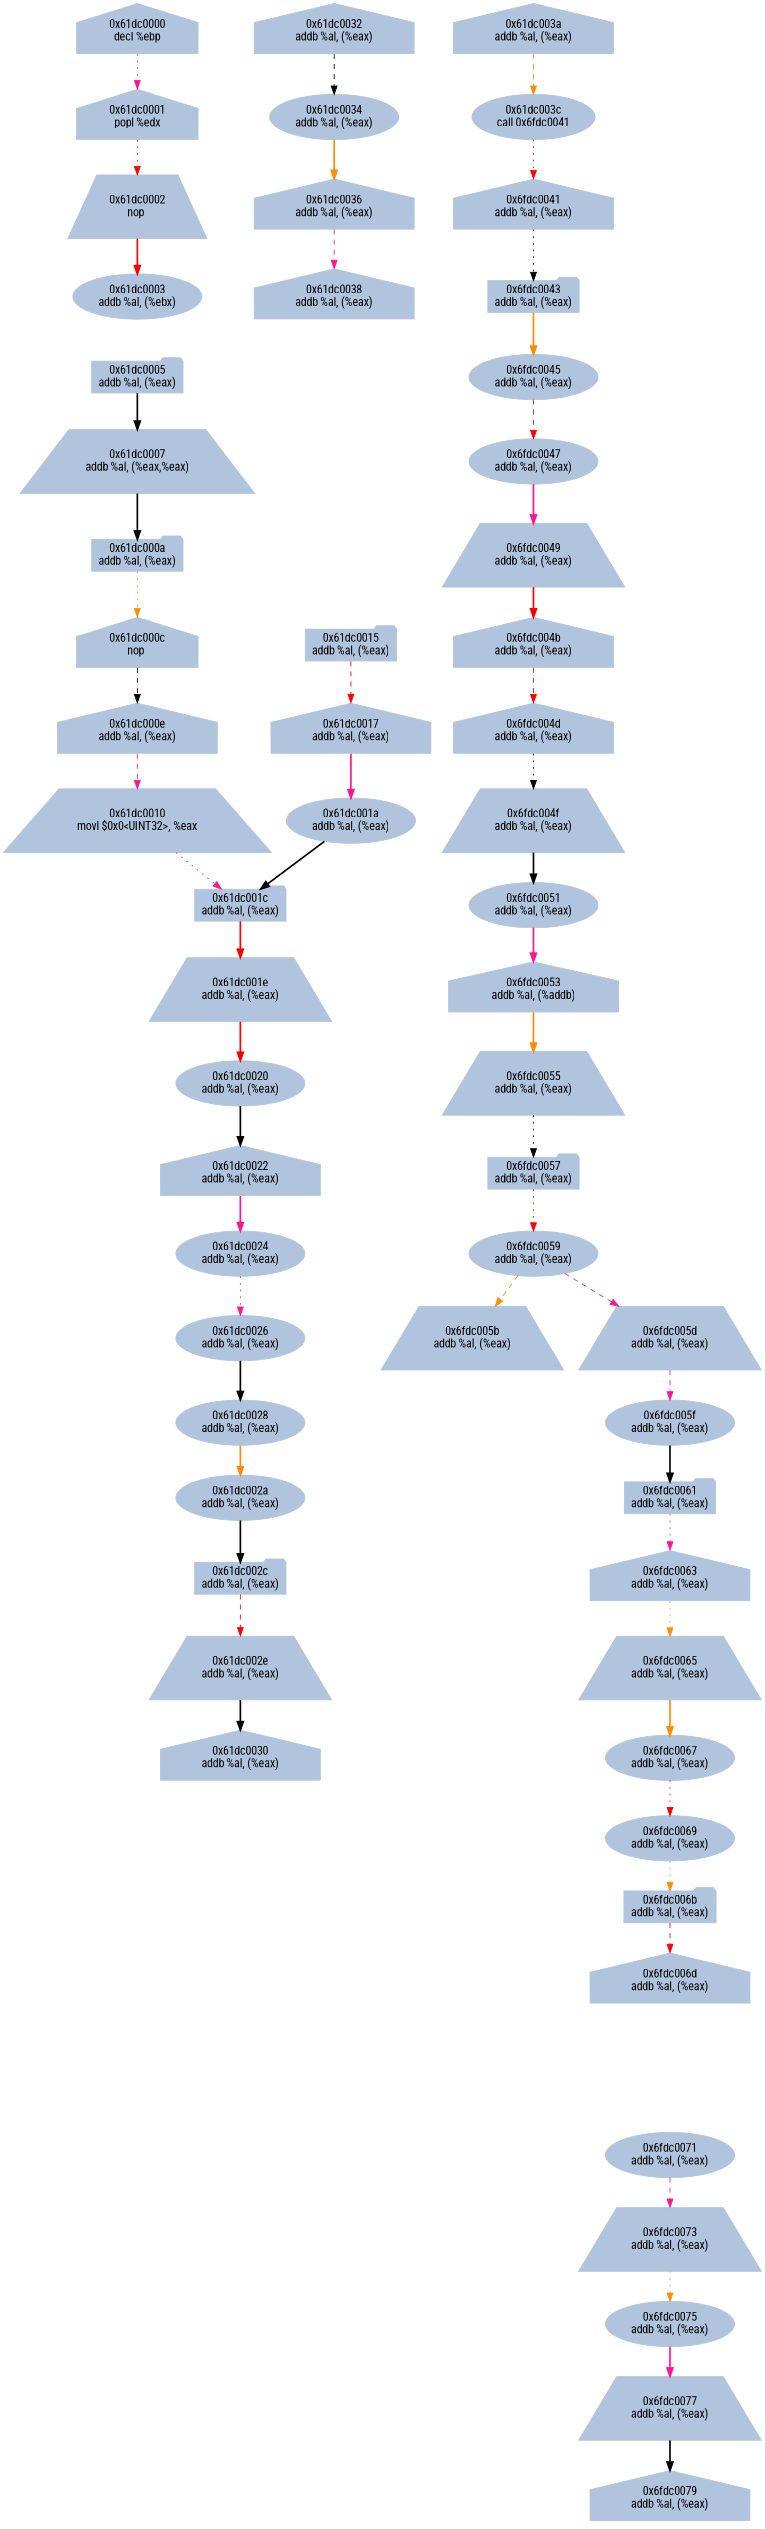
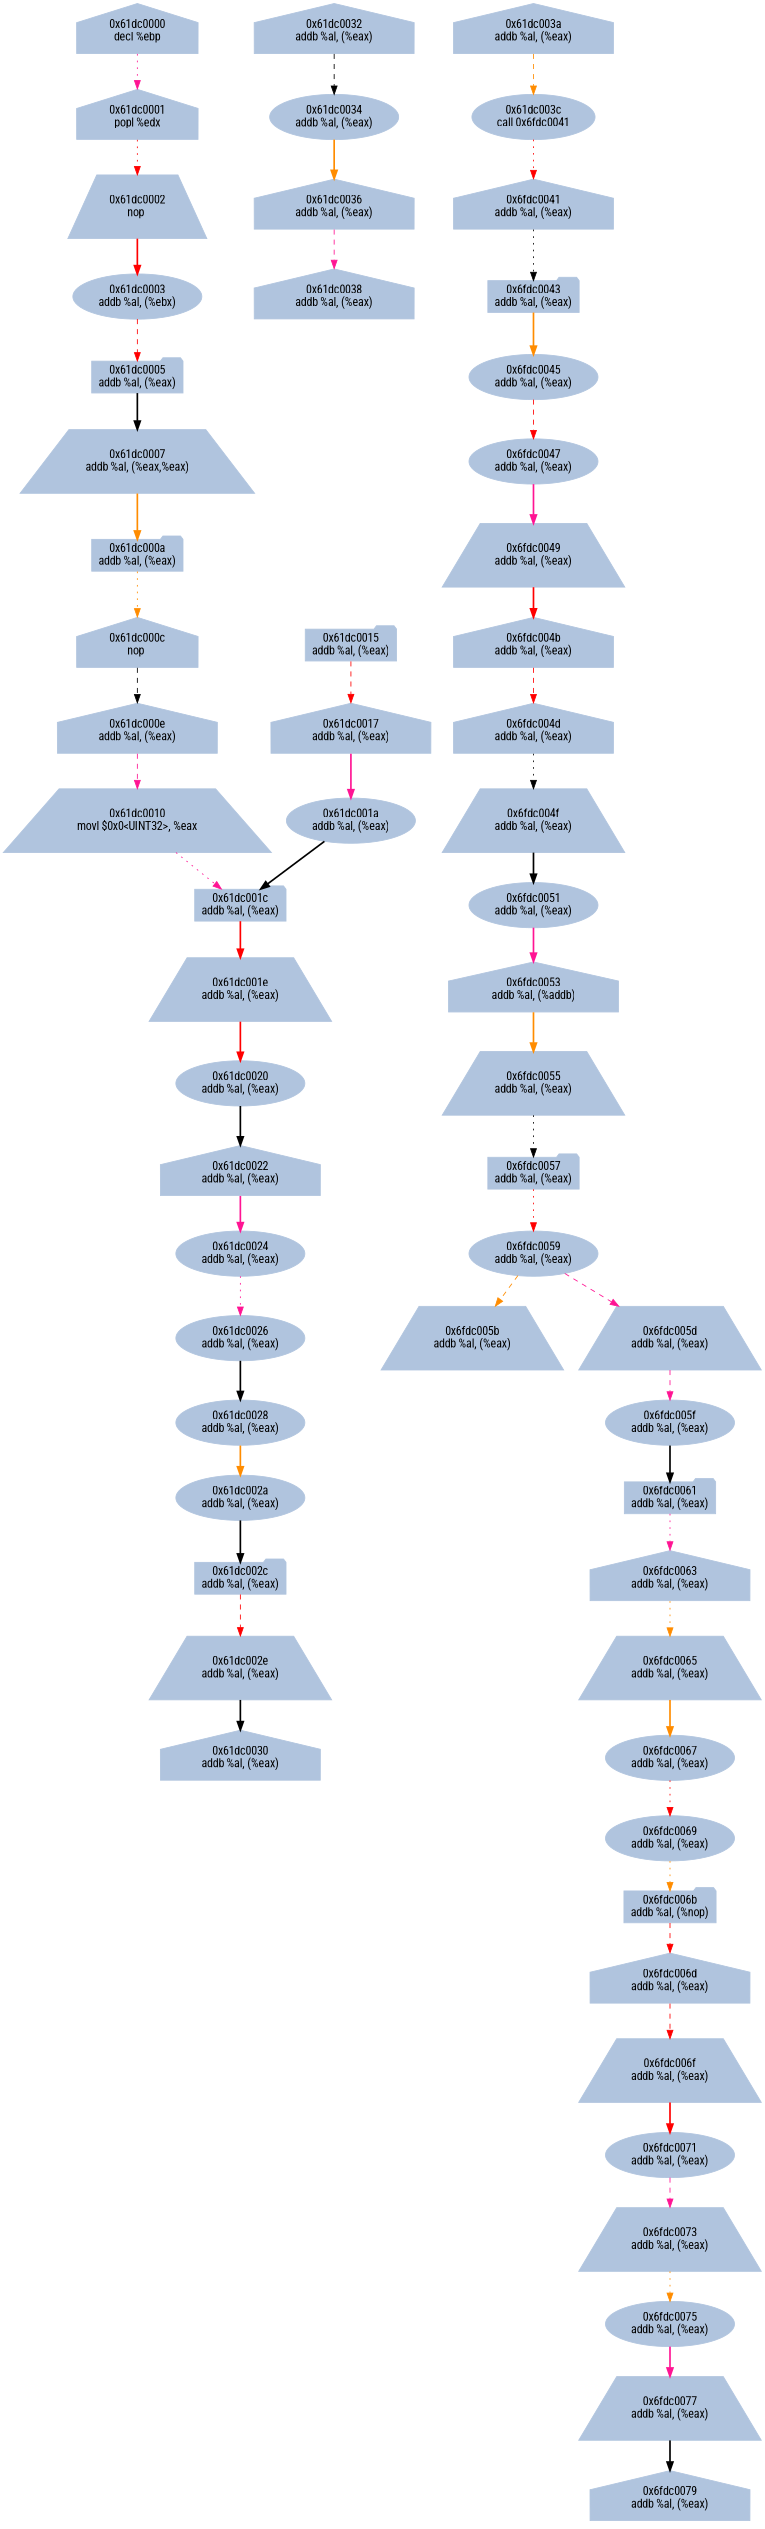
  digraph {
    fontname="Roboto Condensed"
    node [color=lightsteelblue fillcolor=lightsteelblue fontname="Roboto Condensed" shape=house style=filled]
    edge [color=red fontname="Roboto Condensed" style=bold]
    n1 [label="0x61dc0000\ndecl %ebp"]
    n2 [label="0x61dc0001\npopl %edx"]
    n3 [label="0x61dc0002\nnop " shape=trapezium]
    n4 [label="0x61dc0003\naddb %al, (%ebx)" shape=ellipse]
    n5 [label="0x61dc0005\naddb %al, (%eax)" shape=folder]
    n6 [label="0x61dc0007\naddb %al, (%eax,%eax)" shape=trapezium]
    n7 [label="0x61dc000a\naddb %al, (%eax)" shape=folder]
    n8 [label="0x61dc000c\nnop "]
    n9 [label="0x61dc000e\naddb %al, (%eax)"]
    n10 [label="0x61dc0010\nmovl $0x0<UINT32>, %eax" shape=trapezium]
    n11 [label="0x61dc001c\naddb %al, (%eax)" shape=folder]
    n12 [label="0x61dc0015\naddb %al, (%eax)" shape=folder]
    n13 [label="0x61dc0017\naddb %al, (%eax)"]
    n14 [label="0x61dc001a\naddb %al, (%eax)" shape=ellipse]
    n15 [label="0x61dc001e\naddb %al, (%eax)" shape=trapezium]
    n16 [label="0x61dc0020\naddb %al, (%eax)" shape=ellipse]
    n17 [label="0x61dc0022\naddb %al, (%eax)"]
    n18 [label="0x61dc0024\naddb %al, (%eax)" shape=ellipse]
    n19 [label="0x61dc0026\naddb %al, (%eax)" shape=ellipse]
    n20 [label="0x61dc0028\naddb %al, (%eax)" shape=ellipse]
    n21 [label="0x61dc002a\naddb %al, (%eax)" shape=ellipse]
    n22 [label="0x61dc002c\naddb %al, (%eax)" shape=folder]
    n23 [label="0x61dc002e\naddb %al, (%eax)" shape=trapezium]
    n24 [label="0x61dc0030\naddb %al, (%eax)"]
    n25 [label="0x61dc0032\naddb %al, (%eax)"]
    n26 [label="0x61dc0034\naddb %al, (%eax)" shape=ellipse]
    n27 [label="0x61dc0036\naddb %al, (%eax)"]
    n28 [label="0x61dc0038\naddb %al, (%eax)"]
    n29 [label="0x61dc003a\naddb %al, (%eax)"]
    n30 [label="0x61dc003c\ncall 0x6fdc0041" shape=ellipse]
    n31 [label="0x6fdc0041\naddb %al, (%eax)"]
    n32 [label="0x6fdc0043\naddb %al, (%eax)" shape=folder]
    n33 [label="0x6fdc0045\naddb %al, (%eax)" shape=ellipse]
    n34 [label="0x6fdc0047\naddb %al, (%eax)" shape=ellipse]
    n35 [label="0x6fdc0049\naddb %al, (%eax)" shape=trapezium]
    n36 [label="0x6fdc004b\naddb %al, (%eax)"]
    n37 [label="0x6fdc004d\naddb %al, (%eax)"]
    n38 [label="0x6fdc004f\naddb %al, (%eax)" shape=trapezium]
    n39 [label="0x6fdc0051\naddb %al, (%eax)" shape=ellipse]
    n40 [label="0x6fdc0053\naddb %al, (%addb)"]
    n41 [label="0x6fdc0055\naddb %al, (%eax)" shape=trapezium]
    n42 [label="0x6fdc0057\naddb %al, (%eax)" shape=folder]
    n43 [label="0x6fdc0059\naddb %al, (%eax)" shape=ellipse]
    n44 [label="0x6fdc005b\naddb %al, (%eax)" shape=trapezium]
    n45 [label="0x6fdc005d\naddb %al, (%eax)" shape=trapezium]
    n46 [label="0x6fdc005f\naddb %al, (%eax)" shape=ellipse]
    n47 [label="0x6fdc0061\naddb %al, (%eax)" shape=folder]
    n48 [label="0x6fdc0063\naddb %al, (%eax)"]
    n49 [label="0x6fdc0065\naddb %al, (%eax)" shape=trapezium]
    n50 [label="0x6fdc0067\naddb %al, (%eax)" shape=ellipse]
    n51 [label="0x6fdc0069\naddb %al, (%eax)" shape=ellipse]
-   n52 [label="0x6fdc006b\naddb %al, (%eax)" shape=folder]
+   n52 [label="0x6fdc006b\naddb %al, (%nop)" shape=folder]
    n53 [label="0x6fdc006d\naddb %al, (%eax)"]
+   n54 [label="0x6fdc006f\naddb %al, (%eax)" shape=trapezium]
    n55 [label="0x6fdc0071\naddb %al, (%eax)" shape=ellipse]
    n56 [label="0x6fdc0073\naddb %al, (%eax)" shape=trapezium]
    n57 [label="0x6fdc0075\naddb %al, (%eax)" shape=ellipse]
    n58 [label="0x6fdc0077\naddb %al, (%eax)" shape=trapezium]
    n59 [label="0x6fdc0079\naddb %al, (%eax)"]
    n1 -> n2 [color=deeppink style=dotted]
    n2 -> n3 [style=dotted]
    n3 -> n4
+   n4 -> n5 [style=dashed]
    n5 -> n6 [color=black]
-   n6 -> n7 [color=black]
+   n6 -> n7 [color=darkorange]
    n7 -> n8 [color=darkorange style=dotted]
    n8 -> n9 [color=black style=dashed]
    n9 -> n10 [color=deeppink style=dashed]
    n10 -> n11 [color=deeppink style=dotted]
    n11 -> n15
    n12 -> n13 [style=dashed]
    n13 -> n14 [color=deeppink]
    n14 -> n11 [color=black]
    n15 -> n16
    n16 -> n17 [color=black]
    n17 -> n18 [color=deeppink]
    n18 -> n19 [color=deeppink style=dotted]
    n19 -> n20 [color=black]
    n20 -> n21 [color=darkorange]
    n21 -> n22 [color=black]
    n22 -> n23 [style=dashed]
    n23 -> n24 [color=black]
    n25 -> n26 [color=black style=dashed]
    n26 -> n27 [color=darkorange]
    n27 -> n28 [color=deeppink style=dashed]
    n29 -> n30 [color=darkorange style=dashed]
    n30 -> n31 [style=dotted]
    n31 -> n32 [color=black style=dotted]
    n32 -> n33 [color=darkorange]
    n33 -> n34 [style=dashed]
    n34 -> n35 [color=deeppink]
    n35 -> n36
    n36 -> n37 [style=dashed]
    n37 -> n38 [color=black style=dotted]
    n38 -> n39 [color=black]
    n39 -> n40 [color=deeppink]
    n40 -> n41 [color=darkorange]
    n41 -> n42 [color=black style=dotted]
    n42 -> n43 [style=dotted]
    n43 -> n44 [color=darkorange style=dashed]
    n43 -> n45 [color=deeppink style=dashed]
    n45 -> n46 [color=deeppink style=dashed]
    n46 -> n47 [color=black]
    n47 -> n48 [color=deeppink style=dotted]
    n48 -> n49 [color=darkorange style=dotted]
    n49 -> n50 [color=darkorange]
    n50 -> n51 [style=dotted]
    n51 -> n52 [color=darkorange style=dotted]
    n52 -> n53 [style=dashed]
+   n53 -> n54 [style=dashed]
+   n54 -> n55
    n55 -> n56 [color=deeppink style=dashed]
    n56 -> n57 [color=darkorange style=dotted]
    n57 -> n58 [color=deeppink]
    n58 -> n59 [color=black]
  }
